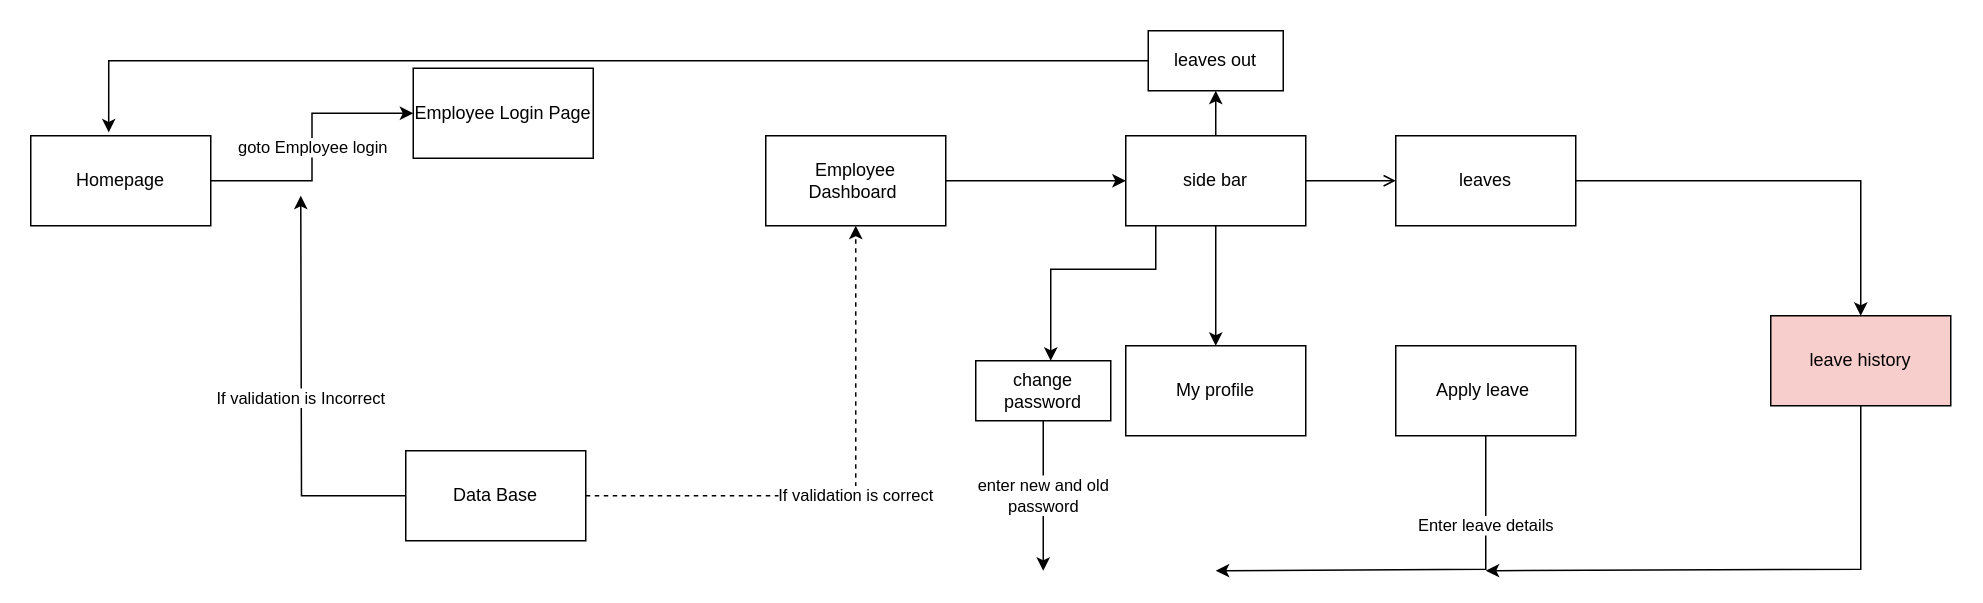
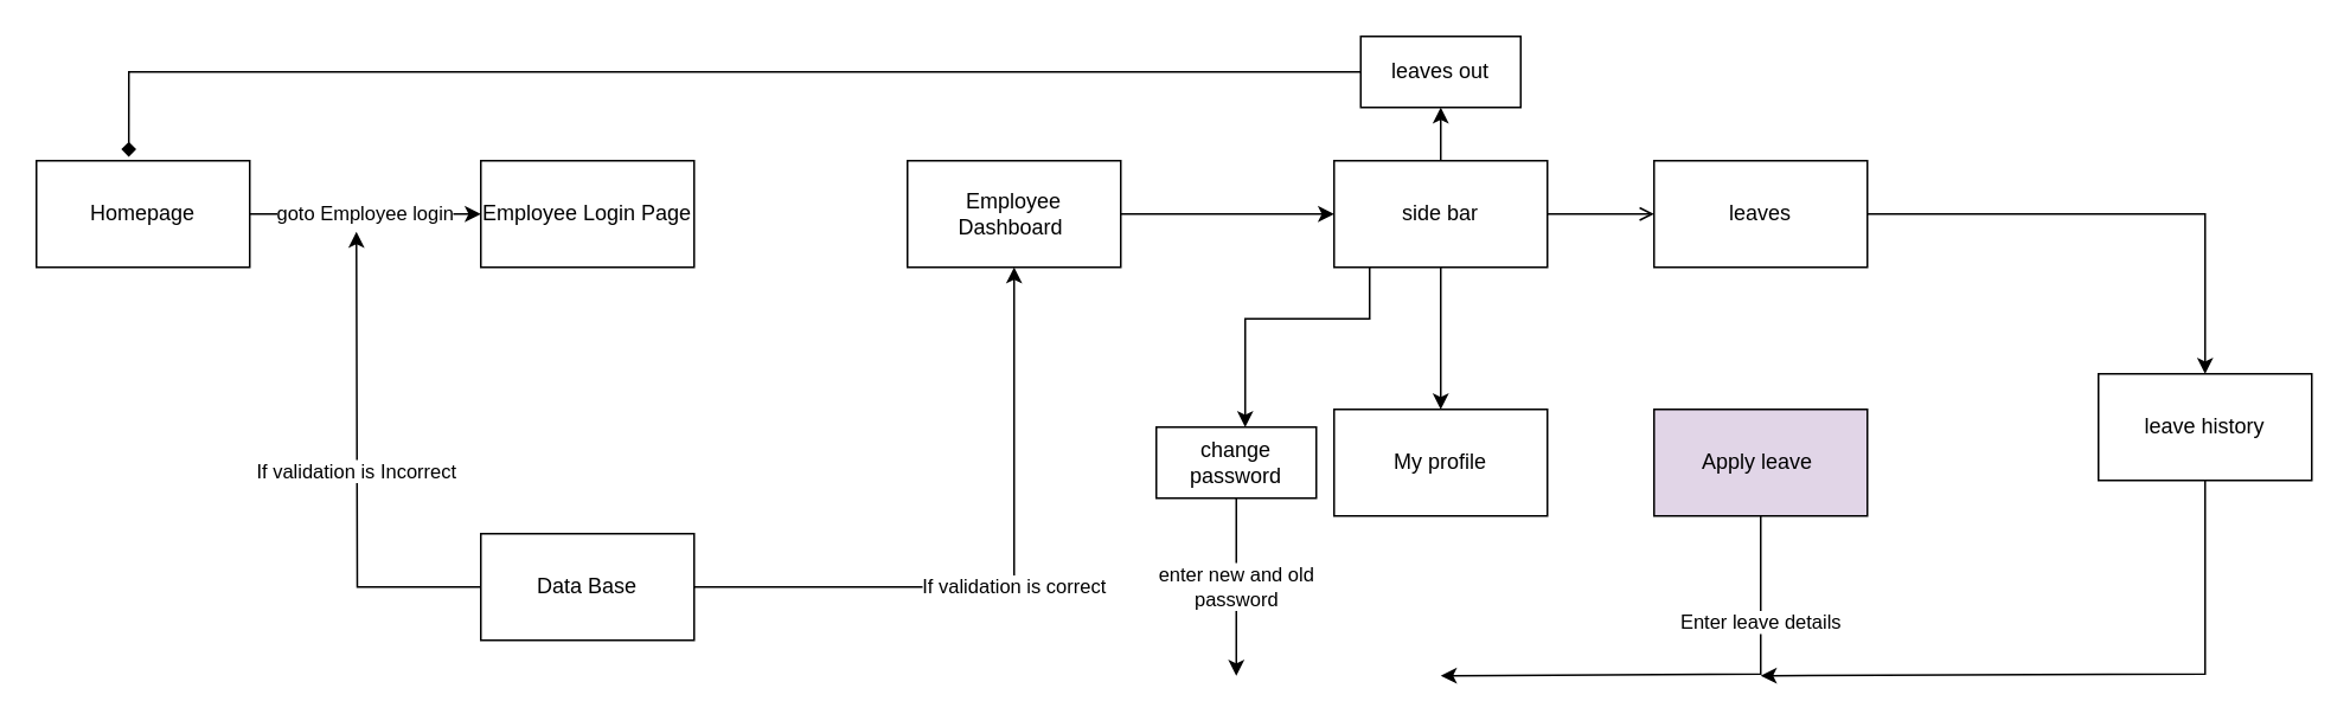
  <mxCell id="0" />
  <mxCell id="1" parent="0" />
  <mxCell id="2" value="goto Employee login" style="edgeStyle=orthogonalEdgeStyle;rounded=0;orthogonalLoop=1;jettySize=auto;html=1;entryX=0;entryY=0.5;entryDx=0;entryDy=0;" edge="1" parent="1" source="3" target="4"><mxGeometry relative="1" as="geometry" /></mxCell>
  <mxCell id="3" value="Homepage" style="rounded=0;whiteSpace=wrap;html=1;" vertex="1" parent="1"><mxGeometry x="20" y="90" width="120" height="60" as="geometry" /></mxCell>
- <mxCell id="4" value="Employee Login Page" style="rounded=0;whiteSpace=wrap;html=1;" vertex="1" parent="1"><mxGeometry x="275" y="45" width="120" height="60" as="geometry" /></mxCell>
+ <mxCell id="4" value="Employee Login Page" style="rounded=0;whiteSpace=wrap;html=1;" vertex="1" parent="1"><mxGeometry x="270" y="90" width="120" height="60" as="geometry" /></mxCell>
  <mxCell id="5" style="edgeStyle=orthogonalEdgeStyle;rounded=0;orthogonalLoop=1;jettySize=auto;html=1;" edge="1" parent="1" source="6"><mxGeometry relative="1" as="geometry"><mxPoint x="750" y="120" as="targetPoint" /></mxGeometry></mxCell>
  <mxCell id="6" value="Employee Dashboard&amp;nbsp;" style="rounded=0;whiteSpace=wrap;html=1;" vertex="1" parent="1"><mxGeometry x="510" y="90" width="120" height="60" as="geometry" /></mxCell>
- <mxCell id="7" value="If validation is correct" style="edgeStyle=orthogonalEdgeStyle;rounded=0;orthogonalLoop=1;jettySize=auto;html=1;entryX=0.5;entryY=1;entryDx=0;entryDy=0;dashed=1;" edge="1" parent="1" source="9" target="6"><mxGeometry relative="1" as="geometry" /></mxCell>
+ <mxCell id="7" value="If validation is correct" style="edgeStyle=orthogonalEdgeStyle;rounded=0;orthogonalLoop=1;jettySize=auto;html=1;entryX=0.5;entryY=1;entryDx=0;entryDy=0;" edge="1" parent="1" source="9" target="6"><mxGeometry relative="1" as="geometry" /></mxCell>
  <mxCell id="8" value="If validation is Incorrect" style="edgeStyle=orthogonalEdgeStyle;rounded=0;orthogonalLoop=1;jettySize=auto;html=1;" edge="1" parent="1" source="9"><mxGeometry relative="1" as="geometry"><mxPoint x="200" y="130" as="targetPoint" /></mxGeometry></mxCell>
  <mxCell id="9" value="Data Base" style="rounded=0;whiteSpace=wrap;html=1;" vertex="1" parent="1"><mxGeometry x="270" y="300" width="120" height="60" as="geometry" /></mxCell>
  <mxCell id="10" style="edgeStyle=orthogonalEdgeStyle;rounded=0;orthogonalLoop=1;jettySize=auto;html=1;endArrow=open;" edge="1" parent="1" source="13" target="21"><mxGeometry relative="1" as="geometry"><mxPoint x="990" y="120" as="targetPoint" /></mxGeometry></mxCell>
  <mxCell id="11" style="edgeStyle=orthogonalEdgeStyle;rounded=0;orthogonalLoop=1;jettySize=auto;html=1;entryX=0.5;entryY=0;entryDx=0;entryDy=0;" edge="1" parent="1" source="13" target="17"><mxGeometry relative="1" as="geometry"><mxPoint x="810" y="230" as="targetPoint" /><Array as="points"><mxPoint x="810" y="220" /><mxPoint x="810" y="220" /></Array></mxGeometry></mxCell>
  <mxCell id="12" style="edgeStyle=orthogonalEdgeStyle;rounded=0;orthogonalLoop=1;jettySize=auto;html=1;" edge="1" parent="1" source="13"><mxGeometry relative="1" as="geometry"><mxPoint x="700" y="240" as="targetPoint" /><Array as="points"><mxPoint x="770" y="179" /><mxPoint x="700" y="179" /></Array></mxGeometry></mxCell>
  <mxCell id="13" value="side bar" style="rounded=0;whiteSpace=wrap;html=1;" vertex="1" parent="1"><mxGeometry x="750" y="90" width="120" height="60" as="geometry" /></mxCell>
- <mxCell id="14" style="edgeStyle=orthogonalEdgeStyle;rounded=0;orthogonalLoop=1;jettySize=auto;html=1;entryX=0.433;entryY=-0.037;entryDx=0;entryDy=0;entryPerimeter=0;" edge="1" parent="1" source="15" target="3"><mxGeometry relative="1" as="geometry"><mxPoint x="200" y="120" as="targetPoint" /><Array as="points"><mxPoint x="72" y="40" /></Array></mxGeometry></mxCell>
+ <mxCell id="14" style="edgeStyle=orthogonalEdgeStyle;rounded=0;orthogonalLoop=1;jettySize=auto;html=1;entryX=0.433;entryY=-0.037;entryDx=0;entryDy=0;entryPerimeter=0;endArrow=diamond;" edge="1" parent="1" source="15" target="3"><mxGeometry relative="1" as="geometry"><mxPoint x="200" y="120" as="targetPoint" /><Array as="points"><mxPoint x="72" y="40" /></Array></mxGeometry></mxCell>
  <mxCell id="15" value="leaves out" style="rounded=0;whiteSpace=wrap;html=1;" vertex="1" parent="1"><mxGeometry x="765" y="20" width="90" height="40" as="geometry" /></mxCell>
  <mxCell id="16" value="" style="endArrow=classic;html=1;exitX=0.5;exitY=0;exitDx=0;exitDy=0;entryX=0.5;entryY=1;entryDx=0;entryDy=0;" edge="1" parent="1" source="13" target="15"><mxGeometry width="50" height="50" relative="1" as="geometry"><mxPoint x="790" y="110" as="sourcePoint" /><mxPoint x="840" y="60" as="targetPoint" /></mxGeometry></mxCell>
  <mxCell id="17" value="My profile" style="rounded=0;whiteSpace=wrap;html=1;" vertex="1" parent="1"><mxGeometry x="750" y="230" width="120" height="60" as="geometry" /></mxCell>
  <mxCell id="18" value="enter new and old&lt;br&gt;password&lt;br&gt;" style="edgeStyle=orthogonalEdgeStyle;rounded=0;orthogonalLoop=1;jettySize=auto;html=1;" edge="1" parent="1" source="19"><mxGeometry relative="1" as="geometry"><mxPoint x="695" y="380" as="targetPoint" /></mxGeometry></mxCell>
  <mxCell id="19" value="change password" style="rounded=0;whiteSpace=wrap;html=1;" vertex="1" parent="1"><mxGeometry x="650" y="240" width="90" height="40" as="geometry" /></mxCell>
  <mxCell id="20" style="edgeStyle=orthogonalEdgeStyle;rounded=0;orthogonalLoop=1;jettySize=auto;html=1;entryX=0.5;entryY=0;entryDx=0;entryDy=0;" edge="1" parent="1" source="21" target="25"><mxGeometry relative="1" as="geometry" /></mxCell>
  <mxCell id="21" value="leaves" style="rounded=0;whiteSpace=wrap;html=1;" vertex="1" parent="1"><mxGeometry x="930" y="90" width="120" height="60" as="geometry" /></mxCell>
  <mxCell id="22" value="Enter leave details" style="edgeStyle=orthogonalEdgeStyle;rounded=0;orthogonalLoop=1;jettySize=auto;html=1;" edge="1" parent="1" source="23"><mxGeometry x="-0.555" relative="1" as="geometry"><mxPoint x="810" y="380" as="targetPoint" /><Array as="points"><mxPoint x="990" y="379" /></Array><mxPoint as="offset" /></mxGeometry></mxCell>
- <mxCell id="23" value="Apply leave&amp;nbsp;" style="rounded=0;whiteSpace=wrap;html=1;" vertex="1" parent="1"><mxGeometry x="930" y="230" width="120" height="60" as="geometry" /></mxCell>
+ <mxCell id="23" value="Apply leave&amp;nbsp;" style="rounded=0;whiteSpace=wrap;html=1;fillColor=#e1d5e7;" vertex="1" parent="1"><mxGeometry x="930" y="230" width="120" height="60" as="geometry" /></mxCell>
  <mxCell id="24" style="edgeStyle=orthogonalEdgeStyle;rounded=0;orthogonalLoop=1;jettySize=auto;html=1;" edge="1" parent="1" source="25"><mxGeometry relative="1" as="geometry"><mxPoint x="990" y="380" as="targetPoint" /><Array as="points"><mxPoint x="1240" y="379" /></Array></mxGeometry></mxCell>
- <mxCell id="25" value="leave history" style="rounded=0;whiteSpace=wrap;html=1;fillColor=#f8cecc;" vertex="1" parent="1"><mxGeometry x="1180" y="210" width="120" height="60" as="geometry" /></mxCell>
+ <mxCell id="25" value="leave history" style="rounded=0;whiteSpace=wrap;html=1;" vertex="1" parent="1"><mxGeometry x="1180" y="210" width="120" height="60" as="geometry" /></mxCell>
